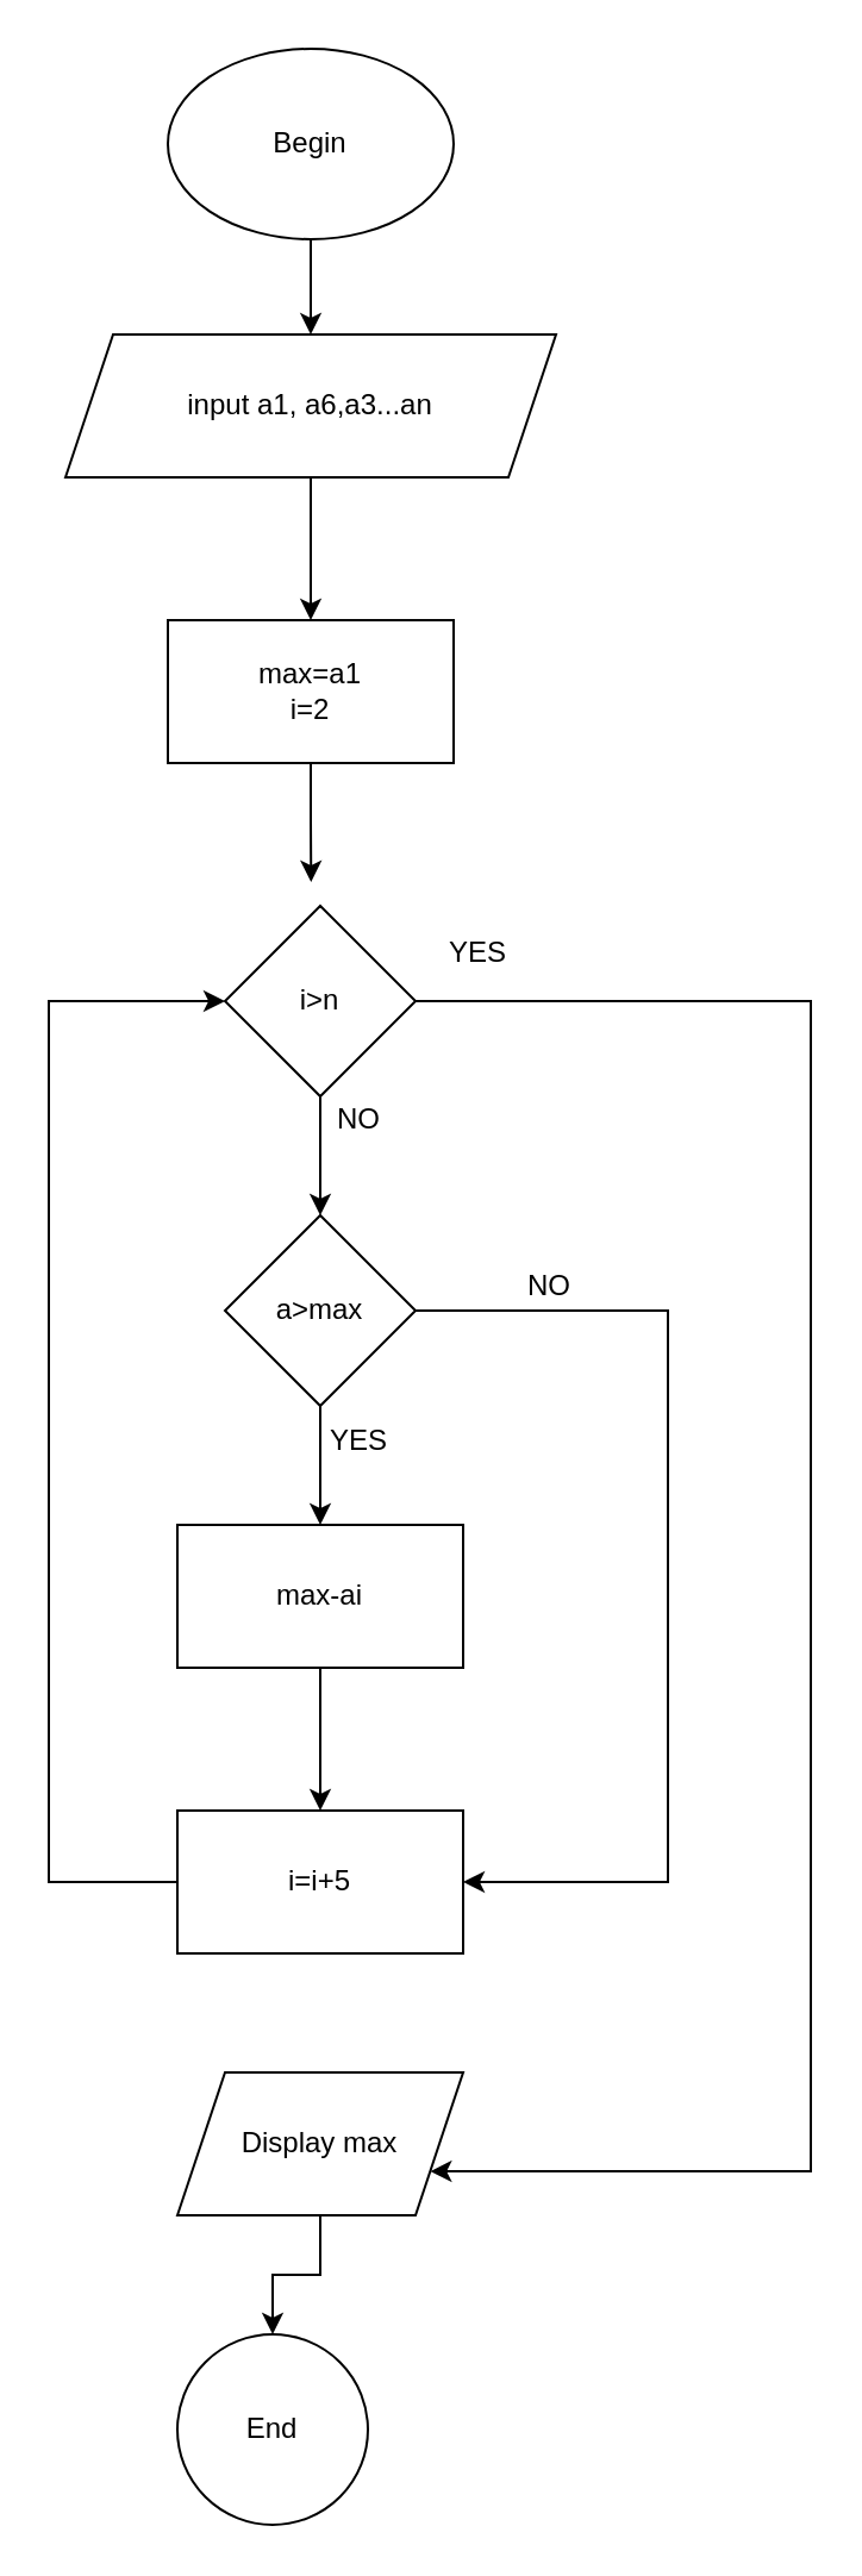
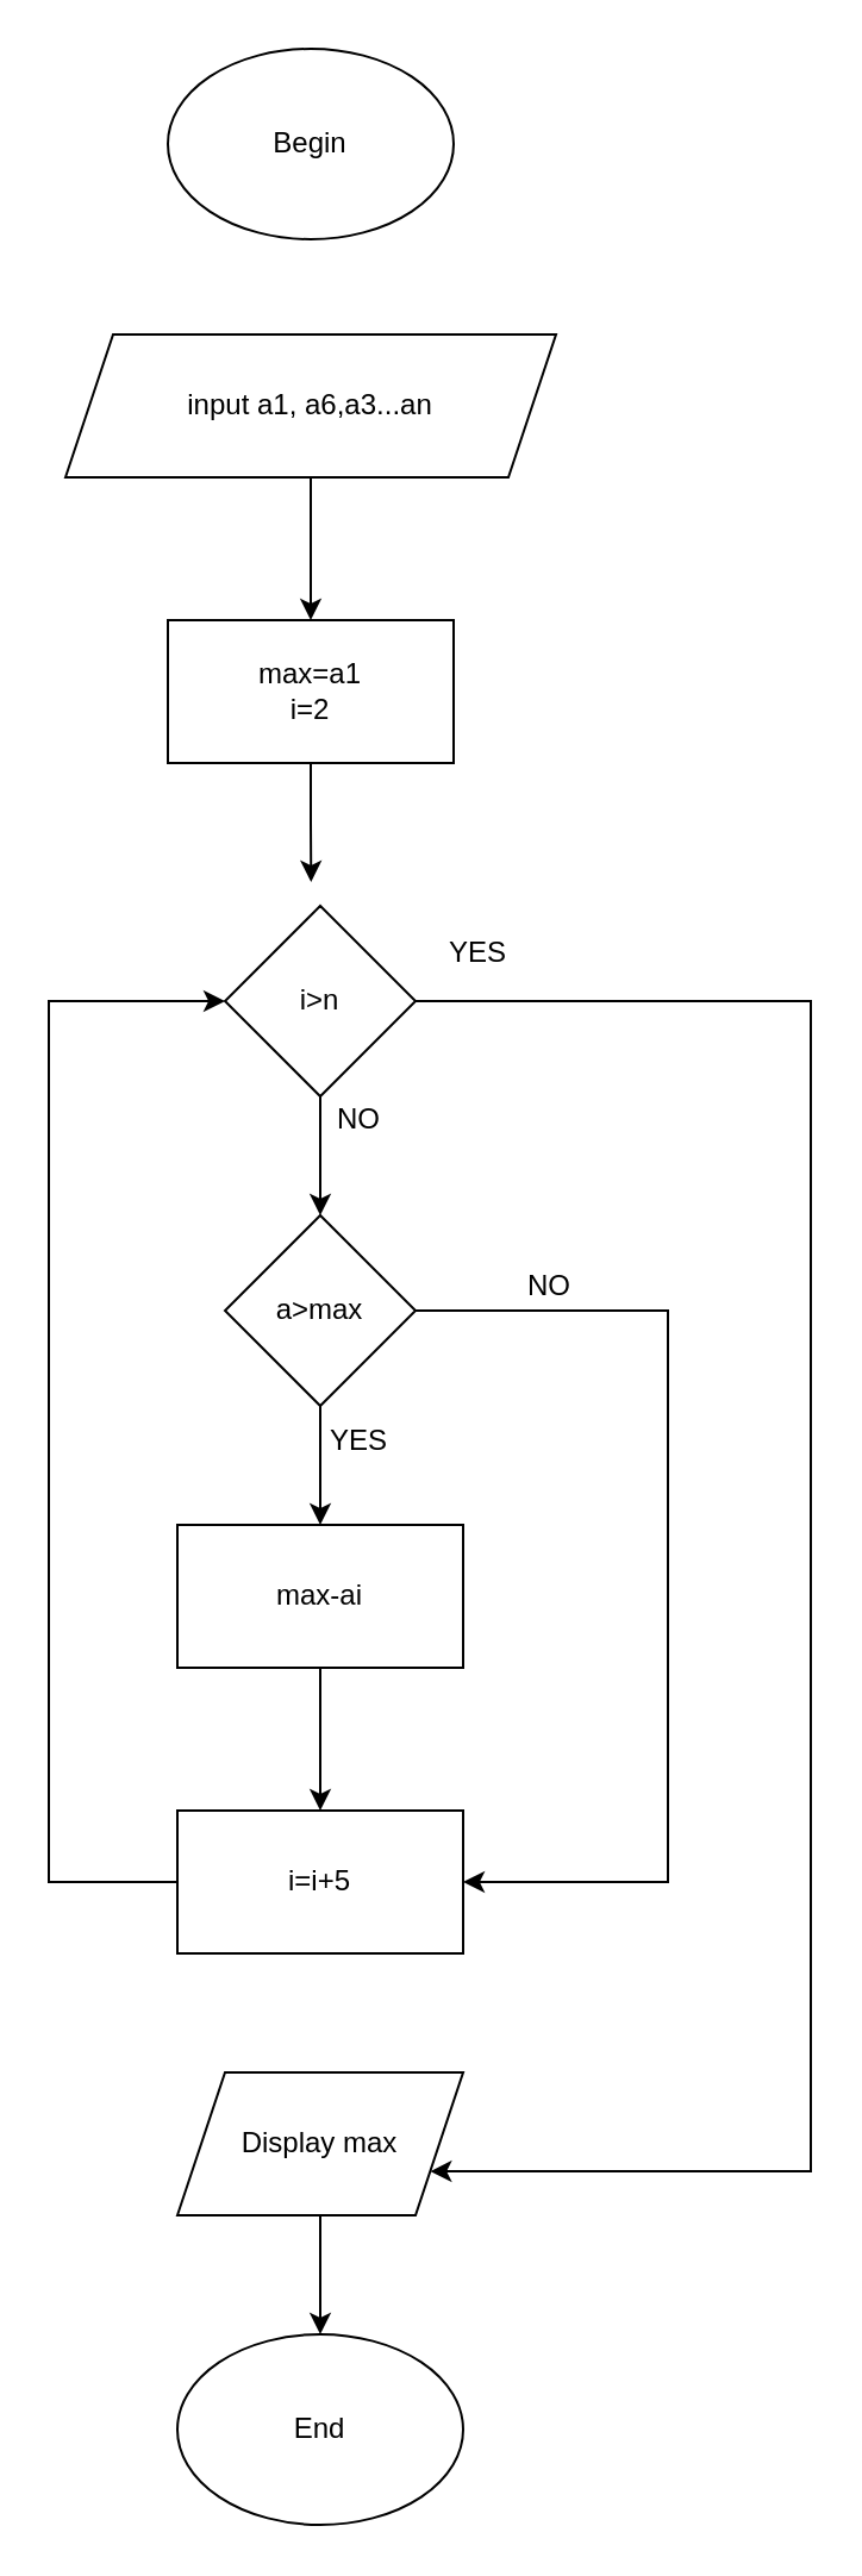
  <mxCell id="0" />
  <mxCell id="1" parent="0" />
- <mxCell id="2" style="edgeStyle=orthogonalEdgeStyle;rounded=0;orthogonalLoop=1;jettySize=auto;html=1;exitX=0.5;exitY=1;exitDx=0;exitDy=0;entryX=0.5;entryY=0;entryDx=0;entryDy=0;" edge="1" parent="1" source="3" target="5"><mxGeometry relative="1" as="geometry" /></mxCell>
  <mxCell id="3" value="Begin&lt;br&gt;" style="ellipse;whiteSpace=wrap;html=1;" vertex="1" parent="1"><mxGeometry x="70" width="120" height="80" as="geometry" y="20" /></mxCell>
  <mxCell id="4" style="edgeStyle=orthogonalEdgeStyle;rounded=0;orthogonalLoop=1;jettySize=auto;html=1;exitX=0.5;exitY=1;exitDx=0;exitDy=0;entryX=0.5;entryY=0;entryDx=0;entryDy=0;" edge="1" parent="1" source="5" target="7"><mxGeometry relative="1" as="geometry" /></mxCell>
  <mxCell id="5" value="input a1, a6,a3...an" style="shape=parallelogram;perimeter=parallelogramPerimeter;whiteSpace=wrap;html=1;fixedSize=1;" vertex="1" parent="1"><mxGeometry x="27" y="140" width="206" height="60" as="geometry" /></mxCell>
  <mxCell id="6" style="edgeStyle=orthogonalEdgeStyle;rounded=0;orthogonalLoop=1;jettySize=auto;html=1;exitX=0.5;exitY=1;exitDx=0;exitDy=0;" edge="1" parent="1" source="7"><mxGeometry relative="1" as="geometry"><mxPoint x="130.143" y="370" as="targetPoint" /></mxGeometry></mxCell>
  <mxCell id="7" value="max=a1&lt;br&gt;i=2" style="rounded=0;whiteSpace=wrap;html=1;" vertex="1" parent="1"><mxGeometry x="70" y="260" width="120" height="60" as="geometry" /></mxCell>
  <mxCell id="8" style="edgeStyle=orthogonalEdgeStyle;rounded=0;orthogonalLoop=1;jettySize=auto;html=1;exitX=1;exitY=0.5;exitDx=0;exitDy=0;entryX=1;entryY=0.75;entryDx=0;entryDy=0;" edge="1" parent="1" source="10" target="19"><mxGeometry relative="1" as="geometry"><mxPoint x="320" y="910" as="targetPoint" /><Array as="points"><mxPoint x="340" y="420" /><mxPoint x="340" y="912" /></Array></mxGeometry></mxCell>
  <mxCell id="9" style="edgeStyle=orthogonalEdgeStyle;rounded=0;orthogonalLoop=1;jettySize=auto;html=1;exitX=0.5;exitY=1;exitDx=0;exitDy=0;entryX=0.5;entryY=0;entryDx=0;entryDy=0;" edge="1" parent="1" source="10" target="13"><mxGeometry relative="1" as="geometry" /></mxCell>
  <mxCell id="10" value="i&amp;gt;n" style="rhombus;whiteSpace=wrap;html=1;" vertex="1" parent="1"><mxGeometry x="94" y="380" width="80" height="80" as="geometry" /></mxCell>
  <mxCell id="11" style="edgeStyle=orthogonalEdgeStyle;rounded=0;orthogonalLoop=1;jettySize=auto;html=1;exitX=1;exitY=0.5;exitDx=0;exitDy=0;entryX=1;entryY=0.5;entryDx=0;entryDy=0;" edge="1" parent="1" source="13" target="17"><mxGeometry relative="1" as="geometry"><Array as="points"><mxPoint x="280" y="550" /><mxPoint x="280" y="790" /></Array></mxGeometry></mxCell>
  <mxCell id="12" style="edgeStyle=orthogonalEdgeStyle;rounded=0;orthogonalLoop=1;jettySize=auto;html=1;exitX=0.5;exitY=1;exitDx=0;exitDy=0;" edge="1" parent="1" source="13" target="15"><mxGeometry relative="1" as="geometry" /></mxCell>
  <mxCell id="13" value="a&amp;gt;max" style="rhombus;whiteSpace=wrap;html=1;" vertex="1" parent="1"><mxGeometry x="94" y="510" width="80" height="80" as="geometry" /></mxCell>
  <mxCell id="14" style="edgeStyle=orthogonalEdgeStyle;rounded=0;orthogonalLoop=1;jettySize=auto;html=1;exitX=0.5;exitY=1;exitDx=0;exitDy=0;" edge="1" parent="1" source="15" target="17"><mxGeometry relative="1" as="geometry" /></mxCell>
  <mxCell id="15" value="max-ai" style="rounded=0;whiteSpace=wrap;html=1;" vertex="1" parent="1"><mxGeometry x="74" y="640" width="120" height="60" as="geometry" /></mxCell>
  <mxCell id="16" style="edgeStyle=orthogonalEdgeStyle;rounded=0;orthogonalLoop=1;jettySize=auto;html=1;entryX=0;entryY=0.5;entryDx=0;entryDy=0;" edge="1" parent="1" source="17" target="10"><mxGeometry relative="1" as="geometry"><Array as="points"><mxPoint x="20" y="790" /><mxPoint x="20" y="420" /></Array></mxGeometry></mxCell>
  <mxCell id="17" value="i=i+5" style="rounded=0;whiteSpace=wrap;html=1;" vertex="1" parent="1"><mxGeometry x="74" y="760" width="120" height="60" as="geometry" /></mxCell>
  <mxCell id="18" style="edgeStyle=orthogonalEdgeStyle;rounded=0;orthogonalLoop=1;jettySize=auto;html=1;exitX=0.5;exitY=1;exitDx=0;exitDy=0;entryX=0.5;entryY=0;entryDx=0;entryDy=0;" edge="1" parent="1" source="19" target="24"><mxGeometry relative="1" as="geometry" /></mxCell>
  <mxCell id="19" value="Display max" style="shape=parallelogram;perimeter=parallelogramPerimeter;whiteSpace=wrap;html=1;fixedSize=1;" vertex="1" parent="1"><mxGeometry x="74" y="870" width="120" height="60" as="geometry" /></mxCell>
  <mxCell id="20" value="YES" style="text;html=1;align=center;verticalAlign=middle;resizable=0;points=[];autosize=1;strokeColor=none;fillColor=none;" vertex="1" parent="1"><mxGeometry x="180" y="390" width="40" height="20" as="geometry" /></mxCell>
  <mxCell id="21" value="NO&lt;br&gt;" style="text;html=1;align=center;verticalAlign=middle;resizable=0;points=[];autosize=1;strokeColor=none;fillColor=none;" vertex="1" parent="1"><mxGeometry x="135" y="460" width="30" height="20" as="geometry" /></mxCell>
  <mxCell id="22" value="NO" style="text;html=1;align=center;verticalAlign=middle;resizable=0;points=[];autosize=1;strokeColor=none;fillColor=none;" vertex="1" parent="1"><mxGeometry x="215" y="530" width="30" height="20" as="geometry" /></mxCell>
  <mxCell id="23" value="YES" style="text;html=1;align=center;verticalAlign=middle;resizable=0;points=[];autosize=1;strokeColor=none;fillColor=none;" vertex="1" parent="1"><mxGeometry x="130" y="595" width="40" height="20" as="geometry" /></mxCell>
- <mxCell id="24" value="End" style="ellipse;whiteSpace=wrap;html=1;" vertex="1" parent="1"><mxGeometry x="74" y="980" width="80" height="80" as="geometry" /></mxCell>
+ <mxCell id="24" value="End" style="ellipse;whiteSpace=wrap;html=1;" vertex="1" parent="1"><mxGeometry x="74" y="980" width="120" height="80" as="geometry" /></mxCell>
